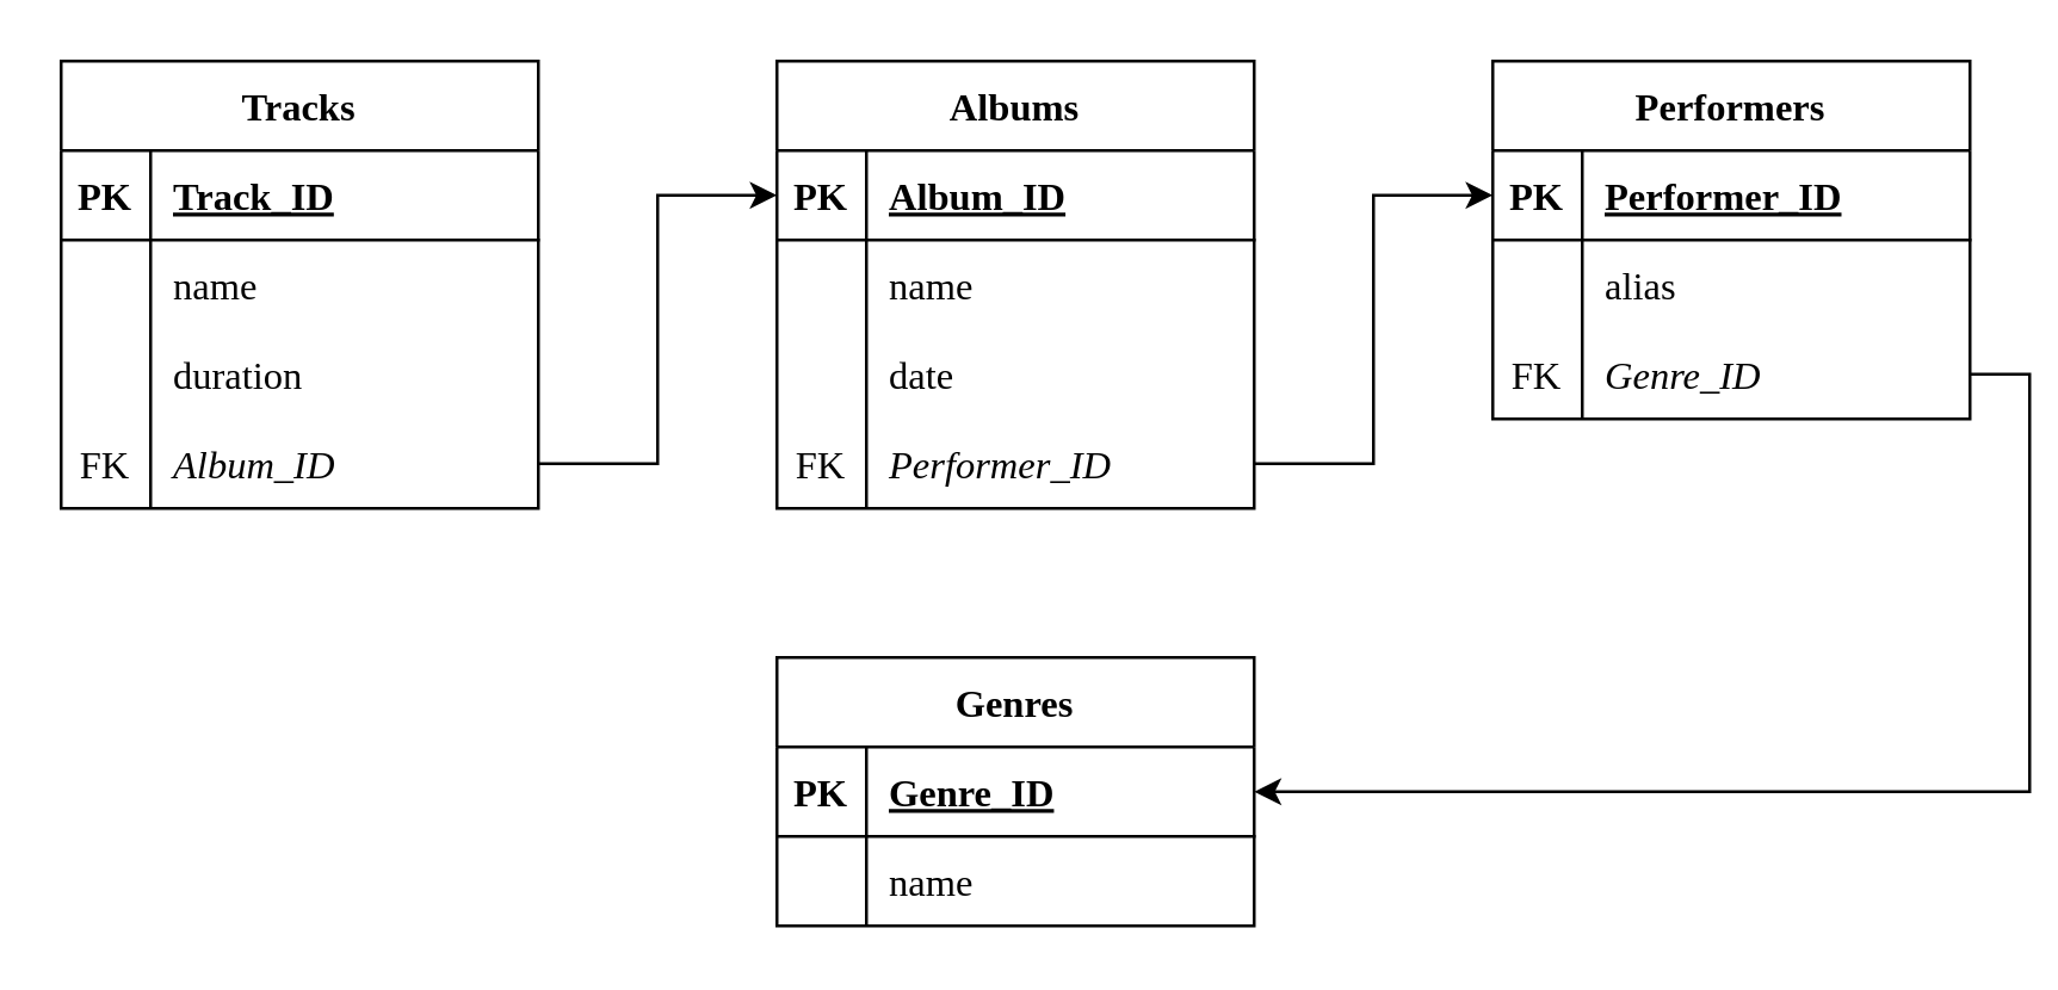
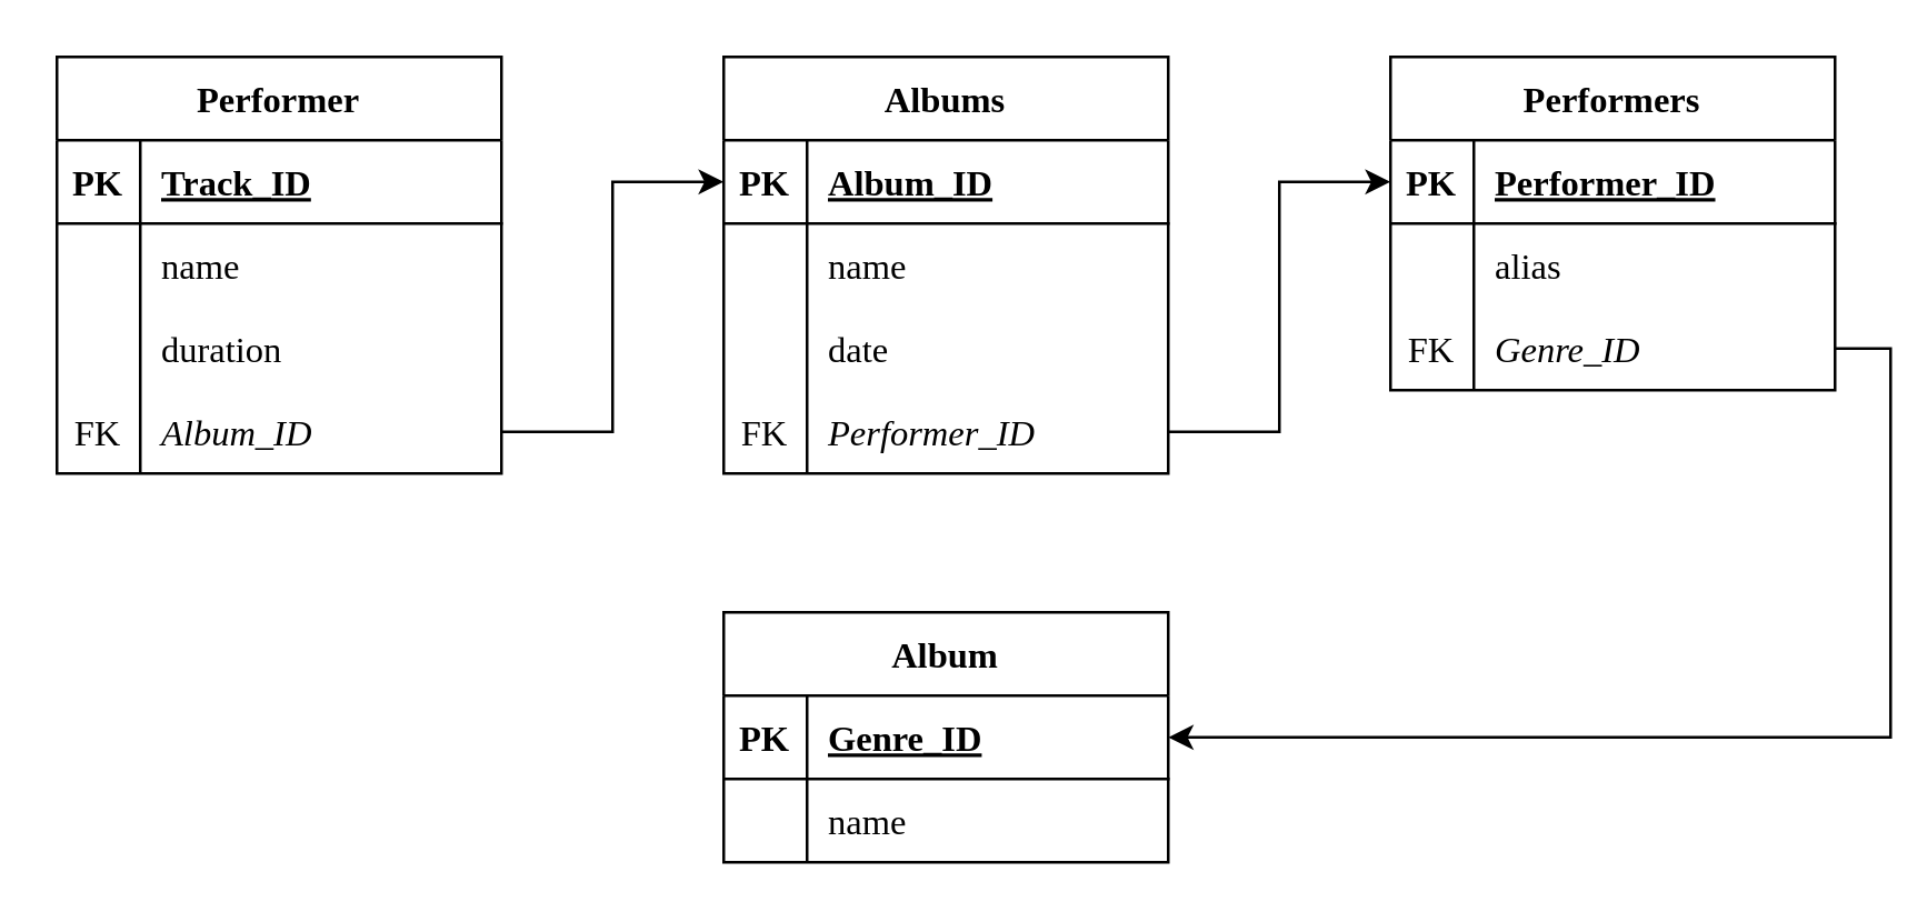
  <mxCell id="0" />
  <mxCell id="1" parent="0" />
  <mxCell id="2" value="Albums" style="shape=table;startSize=30;container=1;collapsible=1;childLayout=tableLayout;fixedRows=1;rowLines=0;fontStyle=1;align=center;resizeLast=1;fontFamily=Verdana;fontSize=13;" parent="1" vertex="1"><mxGeometry x="260" y="20" width="160" height="150" as="geometry" /></mxCell>
  <mxCell id="3" value="" style="shape=tableRow;horizontal=0;startSize=0;swimlaneHead=0;swimlaneBody=0;fillColor=none;collapsible=0;dropTarget=0;points=[[0,0.5],[1,0.5]];portConstraint=eastwest;top=0;left=0;right=0;bottom=1;fontFamily=Verdana;fontSize=13;" parent="2" vertex="1"><mxGeometry y="30" width="160" height="30" as="geometry" /></mxCell>
  <mxCell id="4" value="PK" style="shape=partialRectangle;connectable=0;fillColor=none;top=0;left=0;bottom=0;right=0;fontStyle=1;overflow=hidden;fontFamily=Verdana;fontSize=13;" parent="3" vertex="1"><mxGeometry width="30" height="30" as="geometry"><mxRectangle width="30" height="30" as="alternateBounds" /></mxGeometry></mxCell>
  <mxCell id="5" value="Album_ID" style="shape=partialRectangle;connectable=0;fillColor=none;top=0;left=0;bottom=0;right=0;align=left;spacingLeft=6;fontStyle=5;overflow=hidden;fontFamily=Verdana;fontSize=13;" parent="3" vertex="1"><mxGeometry x="30" width="130" height="30" as="geometry"><mxRectangle width="130" height="30" as="alternateBounds" /></mxGeometry></mxCell>
  <mxCell id="6" value="" style="shape=tableRow;horizontal=0;startSize=0;swimlaneHead=0;swimlaneBody=0;fillColor=none;collapsible=0;dropTarget=0;points=[[0,0.5],[1,0.5]];portConstraint=eastwest;top=0;left=0;right=0;bottom=0;fontFamily=Verdana;fontSize=13;" parent="2" vertex="1"><mxGeometry y="60" width="160" height="30" as="geometry" /></mxCell>
  <mxCell id="7" value="" style="shape=partialRectangle;connectable=0;fillColor=none;top=0;left=0;bottom=0;right=0;editable=1;overflow=hidden;fontFamily=Verdana;fontSize=13;" parent="6" vertex="1"><mxGeometry width="30" height="30" as="geometry"><mxRectangle width="30" height="30" as="alternateBounds" /></mxGeometry></mxCell>
  <mxCell id="8" value="name" style="shape=partialRectangle;connectable=0;fillColor=none;top=0;left=0;bottom=0;right=0;align=left;spacingLeft=6;overflow=hidden;fontFamily=Verdana;fontSize=13;" parent="6" vertex="1"><mxGeometry x="30" width="130" height="30" as="geometry"><mxRectangle width="130" height="30" as="alternateBounds" /></mxGeometry></mxCell>
  <mxCell id="9" value="" style="shape=tableRow;horizontal=0;startSize=0;swimlaneHead=0;swimlaneBody=0;fillColor=none;collapsible=0;dropTarget=0;points=[[0,0.5],[1,0.5]];portConstraint=eastwest;top=0;left=0;right=0;bottom=0;fontFamily=Verdana;fontSize=13;" parent="2" vertex="1"><mxGeometry y="90" width="160" height="30" as="geometry" /></mxCell>
  <mxCell id="10" value="" style="shape=partialRectangle;connectable=0;fillColor=none;top=0;left=0;bottom=0;right=0;editable=1;overflow=hidden;fontFamily=Verdana;fontSize=13;" parent="9" vertex="1"><mxGeometry width="30" height="30" as="geometry"><mxRectangle width="30" height="30" as="alternateBounds" /></mxGeometry></mxCell>
  <mxCell id="11" value="date" style="shape=partialRectangle;connectable=0;fillColor=none;top=0;left=0;bottom=0;right=0;align=left;spacingLeft=6;overflow=hidden;fontFamily=Verdana;fontSize=13;" parent="9" vertex="1"><mxGeometry x="30" width="130" height="30" as="geometry"><mxRectangle width="130" height="30" as="alternateBounds" /></mxGeometry></mxCell>
  <mxCell id="12" value="" style="shape=tableRow;horizontal=0;startSize=0;swimlaneHead=0;swimlaneBody=0;fillColor=none;collapsible=0;dropTarget=0;points=[[0,0.5],[1,0.5]];portConstraint=eastwest;top=0;left=0;right=0;bottom=0;fontFamily=Verdana;fontSize=13;" parent="2" vertex="1"><mxGeometry y="120" width="160" height="30" as="geometry" /></mxCell>
  <mxCell id="13" value="FK" style="shape=partialRectangle;connectable=0;fillColor=none;top=0;left=0;bottom=0;right=0;editable=1;overflow=hidden;fontFamily=Verdana;fontSize=13;" parent="12" vertex="1"><mxGeometry width="30" height="30" as="geometry"><mxRectangle width="30" height="30" as="alternateBounds" /></mxGeometry></mxCell>
  <mxCell id="14" value="Performer_ID" style="shape=partialRectangle;connectable=0;fillColor=none;top=0;left=0;bottom=0;right=0;align=left;spacingLeft=6;overflow=hidden;fontFamily=Verdana;fontStyle=2;fontSize=13;" parent="12" vertex="1"><mxGeometry x="30" width="130" height="30" as="geometry"><mxRectangle width="130" height="30" as="alternateBounds" /></mxGeometry></mxCell>
- <mxCell id="15" value="Genres" style="shape=table;startSize=30;container=1;collapsible=1;childLayout=tableLayout;fixedRows=1;rowLines=0;fontStyle=1;align=center;resizeLast=1;fontFamily=Verdana;fontSize=13;" parent="1" vertex="1"><mxGeometry x="260" y="220" width="160" height="90" as="geometry" /></mxCell>
+ <mxCell id="15" value="Album" style="shape=table;startSize=30;container=1;collapsible=1;childLayout=tableLayout;fixedRows=1;rowLines=0;fontStyle=1;align=center;resizeLast=1;fontFamily=Verdana;fontSize=13;" parent="1" vertex="1"><mxGeometry x="260" y="220" width="160" height="90" as="geometry" /></mxCell>
  <mxCell id="16" value="" style="shape=tableRow;horizontal=0;startSize=0;swimlaneHead=0;swimlaneBody=0;fillColor=none;collapsible=0;dropTarget=0;points=[[0,0.5],[1,0.5]];portConstraint=eastwest;top=0;left=0;right=0;bottom=1;fontFamily=Verdana;fontSize=13;" parent="15" vertex="1"><mxGeometry y="30" width="160" height="30" as="geometry" /></mxCell>
  <mxCell id="17" value="PK" style="shape=partialRectangle;connectable=0;fillColor=none;top=0;left=0;bottom=0;right=0;fontStyle=1;overflow=hidden;fontFamily=Verdana;fontSize=13;" parent="16" vertex="1"><mxGeometry width="30" height="30" as="geometry"><mxRectangle width="30" height="30" as="alternateBounds" /></mxGeometry></mxCell>
  <mxCell id="18" value="Genre_ID" style="shape=partialRectangle;connectable=0;fillColor=none;top=0;left=0;bottom=0;right=0;align=left;spacingLeft=6;fontStyle=5;overflow=hidden;fontFamily=Verdana;fontSize=13;" parent="16" vertex="1"><mxGeometry x="30" width="130" height="30" as="geometry"><mxRectangle width="130" height="30" as="alternateBounds" /></mxGeometry></mxCell>
  <mxCell id="19" value="" style="shape=tableRow;horizontal=0;startSize=0;swimlaneHead=0;swimlaneBody=0;fillColor=none;collapsible=0;dropTarget=0;points=[[0,0.5],[1,0.5]];portConstraint=eastwest;top=0;left=0;right=0;bottom=0;fontFamily=Verdana;fontSize=13;" parent="15" vertex="1"><mxGeometry y="60" width="160" height="30" as="geometry" /></mxCell>
  <mxCell id="20" value="" style="shape=partialRectangle;connectable=0;fillColor=none;top=0;left=0;bottom=0;right=0;editable=1;overflow=hidden;fontFamily=Verdana;fontSize=13;" parent="19" vertex="1"><mxGeometry width="30" height="30" as="geometry"><mxRectangle width="30" height="30" as="alternateBounds" /></mxGeometry></mxCell>
  <mxCell id="21" value="name" style="shape=partialRectangle;connectable=0;fillColor=none;top=0;left=0;bottom=0;right=0;align=left;spacingLeft=6;overflow=hidden;fontFamily=Verdana;fontSize=13;" parent="19" vertex="1"><mxGeometry x="30" width="130" height="30" as="geometry"><mxRectangle width="130" height="30" as="alternateBounds" /></mxGeometry></mxCell>
  <mxCell id="22" value="Performers" style="shape=table;startSize=30;container=1;collapsible=1;childLayout=tableLayout;fixedRows=1;rowLines=0;fontStyle=1;align=center;resizeLast=1;fontFamily=Verdana;fontSize=13;" parent="1" vertex="1"><mxGeometry x="500" y="20" width="160" height="120" as="geometry" /></mxCell>
  <mxCell id="23" value="" style="shape=tableRow;horizontal=0;startSize=0;swimlaneHead=0;swimlaneBody=0;fillColor=none;collapsible=0;dropTarget=0;points=[[0,0.5],[1,0.5]];portConstraint=eastwest;top=0;left=0;right=0;bottom=1;fontFamily=Verdana;fontSize=13;" parent="22" vertex="1"><mxGeometry y="30" width="160" height="30" as="geometry" /></mxCell>
  <mxCell id="24" value="PK" style="shape=partialRectangle;connectable=0;fillColor=none;top=0;left=0;bottom=0;right=0;fontStyle=1;overflow=hidden;fontFamily=Verdana;fontSize=13;" parent="23" vertex="1"><mxGeometry width="30" height="30" as="geometry"><mxRectangle width="30" height="30" as="alternateBounds" /></mxGeometry></mxCell>
  <mxCell id="25" value="Performer_ID" style="shape=partialRectangle;connectable=0;fillColor=none;top=0;left=0;bottom=0;right=0;align=left;spacingLeft=6;fontStyle=5;overflow=hidden;fontFamily=Verdana;fontSize=13;" parent="23" vertex="1"><mxGeometry x="30" width="130" height="30" as="geometry"><mxRectangle width="130" height="30" as="alternateBounds" /></mxGeometry></mxCell>
  <mxCell id="26" value="" style="shape=tableRow;horizontal=0;startSize=0;swimlaneHead=0;swimlaneBody=0;fillColor=none;collapsible=0;dropTarget=0;points=[[0,0.5],[1,0.5]];portConstraint=eastwest;top=0;left=0;right=0;bottom=0;fontFamily=Verdana;fontSize=13;" parent="22" vertex="1"><mxGeometry y="60" width="160" height="30" as="geometry" /></mxCell>
  <mxCell id="27" value="" style="shape=partialRectangle;connectable=0;fillColor=none;top=0;left=0;bottom=0;right=0;editable=1;overflow=hidden;fontFamily=Verdana;fontSize=13;" parent="26" vertex="1"><mxGeometry width="30" height="30" as="geometry"><mxRectangle width="30" height="30" as="alternateBounds" /></mxGeometry></mxCell>
  <mxCell id="28" value="alias" style="shape=partialRectangle;connectable=0;fillColor=none;top=0;left=0;bottom=0;right=0;align=left;spacingLeft=6;overflow=hidden;fontFamily=Verdana;fontSize=13;" parent="26" vertex="1"><mxGeometry x="30" width="130" height="30" as="geometry"><mxRectangle width="130" height="30" as="alternateBounds" /></mxGeometry></mxCell>
  <mxCell id="29" value="" style="shape=tableRow;horizontal=0;startSize=0;swimlaneHead=0;swimlaneBody=0;fillColor=none;collapsible=0;dropTarget=0;points=[[0,0.5],[1,0.5]];portConstraint=eastwest;top=0;left=0;right=0;bottom=0;fontFamily=Verdana;fontSize=13;" parent="22" vertex="1"><mxGeometry y="90" width="160" height="30" as="geometry" /></mxCell>
  <mxCell id="30" value="FK" style="shape=partialRectangle;connectable=0;fillColor=none;top=0;left=0;bottom=0;right=0;editable=1;overflow=hidden;fontFamily=Verdana;fontStyle=0;fontSize=13;" parent="29" vertex="1"><mxGeometry width="30" height="30" as="geometry"><mxRectangle width="30" height="30" as="alternateBounds" /></mxGeometry></mxCell>
  <mxCell id="31" value="Genre_ID" style="shape=partialRectangle;connectable=0;fillColor=none;top=0;left=0;bottom=0;right=0;align=left;spacingLeft=6;overflow=hidden;fontFamily=Verdana;fontStyle=2;fontSize=13;" parent="29" vertex="1"><mxGeometry x="30" width="130" height="30" as="geometry"><mxRectangle width="130" height="30" as="alternateBounds" /></mxGeometry></mxCell>
- <mxCell id="32" value="Tracks" style="shape=table;startSize=30;container=1;collapsible=1;childLayout=tableLayout;fixedRows=1;rowLines=0;fontStyle=1;align=center;resizeLast=1;fontFamily=Verdana;fontSize=13;" parent="1" vertex="1"><mxGeometry x="20" y="20" width="160" height="150" as="geometry" /></mxCell>
+ <mxCell id="32" value="Performer" style="shape=table;startSize=30;container=1;collapsible=1;childLayout=tableLayout;fixedRows=1;rowLines=0;fontStyle=1;align=center;resizeLast=1;fontFamily=Verdana;fontSize=13;" parent="1" vertex="1"><mxGeometry x="20" y="20" width="160" height="150" as="geometry" /></mxCell>
  <mxCell id="33" value="" style="shape=tableRow;horizontal=0;startSize=0;swimlaneHead=0;swimlaneBody=0;fillColor=none;collapsible=0;dropTarget=0;points=[[0,0.5],[1,0.5]];portConstraint=eastwest;top=0;left=0;right=0;bottom=1;fontFamily=Verdana;fontSize=13;" parent="32" vertex="1"><mxGeometry y="30" width="160" height="30" as="geometry" /></mxCell>
  <mxCell id="34" value="PK" style="shape=partialRectangle;connectable=0;fillColor=none;top=0;left=0;bottom=0;right=0;fontStyle=1;overflow=hidden;fontFamily=Verdana;fontSize=13;" parent="33" vertex="1"><mxGeometry width="30" height="30" as="geometry"><mxRectangle width="30" height="30" as="alternateBounds" /></mxGeometry></mxCell>
  <mxCell id="35" value="Track_ID" style="shape=partialRectangle;connectable=0;fillColor=none;top=0;left=0;bottom=0;right=0;align=left;spacingLeft=6;fontStyle=5;overflow=hidden;fontFamily=Verdana;fontSize=13;" parent="33" vertex="1"><mxGeometry x="30" width="130" height="30" as="geometry"><mxRectangle width="130" height="30" as="alternateBounds" /></mxGeometry></mxCell>
  <mxCell id="36" value="" style="shape=tableRow;horizontal=0;startSize=0;swimlaneHead=0;swimlaneBody=0;fillColor=none;collapsible=0;dropTarget=0;points=[[0,0.5],[1,0.5]];portConstraint=eastwest;top=0;left=0;right=0;bottom=0;fontFamily=Verdana;fontSize=13;" parent="32" vertex="1"><mxGeometry y="60" width="160" height="30" as="geometry" /></mxCell>
  <mxCell id="37" value="" style="shape=partialRectangle;connectable=0;fillColor=none;top=0;left=0;bottom=0;right=0;editable=1;overflow=hidden;fontFamily=Verdana;fontSize=13;" parent="36" vertex="1"><mxGeometry width="30" height="30" as="geometry"><mxRectangle width="30" height="30" as="alternateBounds" /></mxGeometry></mxCell>
  <mxCell id="38" value="name" style="shape=partialRectangle;connectable=0;fillColor=none;top=0;left=0;bottom=0;right=0;align=left;spacingLeft=6;overflow=hidden;fontFamily=Verdana;fontSize=13;" parent="36" vertex="1"><mxGeometry x="30" width="130" height="30" as="geometry"><mxRectangle width="130" height="30" as="alternateBounds" /></mxGeometry></mxCell>
  <mxCell id="39" value="" style="shape=tableRow;horizontal=0;startSize=0;swimlaneHead=0;swimlaneBody=0;fillColor=none;collapsible=0;dropTarget=0;points=[[0,0.5],[1,0.5]];portConstraint=eastwest;top=0;left=0;right=0;bottom=0;fontFamily=Verdana;fontSize=13;" parent="32" vertex="1"><mxGeometry y="90" width="160" height="30" as="geometry" /></mxCell>
  <mxCell id="40" value="" style="shape=partialRectangle;connectable=0;fillColor=none;top=0;left=0;bottom=0;right=0;editable=1;overflow=hidden;fontFamily=Verdana;fontSize=13;" parent="39" vertex="1"><mxGeometry width="30" height="30" as="geometry"><mxRectangle width="30" height="30" as="alternateBounds" /></mxGeometry></mxCell>
  <mxCell id="41" value="duration" style="shape=partialRectangle;connectable=0;fillColor=none;top=0;left=0;bottom=0;right=0;align=left;spacingLeft=6;overflow=hidden;fontFamily=Verdana;fontSize=13;" parent="39" vertex="1"><mxGeometry x="30" width="130" height="30" as="geometry"><mxRectangle width="130" height="30" as="alternateBounds" /></mxGeometry></mxCell>
  <mxCell id="42" value="" style="shape=tableRow;horizontal=0;startSize=0;swimlaneHead=0;swimlaneBody=0;fillColor=none;collapsible=0;dropTarget=0;points=[[0,0.5],[1,0.5]];portConstraint=eastwest;top=0;left=0;right=0;bottom=0;fontFamily=Verdana;fontSize=13;" parent="32" vertex="1"><mxGeometry y="120" width="160" height="30" as="geometry" /></mxCell>
  <mxCell id="43" value="FK" style="shape=partialRectangle;connectable=0;fillColor=none;top=0;left=0;bottom=0;right=0;editable=1;overflow=hidden;fontFamily=Verdana;fontSize=13;" parent="42" vertex="1"><mxGeometry width="30" height="30" as="geometry"><mxRectangle width="30" height="30" as="alternateBounds" /></mxGeometry></mxCell>
  <mxCell id="44" value="Album_ID" style="shape=partialRectangle;connectable=0;fillColor=none;top=0;left=0;bottom=0;right=0;align=left;spacingLeft=6;overflow=hidden;fontFamily=Verdana;fontStyle=2;fontSize=13;" parent="42" vertex="1"><mxGeometry x="30" width="130" height="30" as="geometry"><mxRectangle width="130" height="30" as="alternateBounds" /></mxGeometry></mxCell>
  <mxCell id="45" style="edgeStyle=orthogonalEdgeStyle;rounded=0;orthogonalLoop=1;jettySize=auto;html=1;exitX=1;exitY=0.5;exitDx=0;exitDy=0;entryX=0;entryY=0.5;entryDx=0;entryDy=0;fontFamily=Verdana;fontSize=13;" parent="1" source="42" target="3" edge="1"><mxGeometry relative="1" as="geometry" /></mxCell>
  <mxCell id="46" style="edgeStyle=orthogonalEdgeStyle;rounded=0;orthogonalLoop=1;jettySize=auto;html=1;exitX=1;exitY=0.5;exitDx=0;exitDy=0;entryX=0;entryY=0.5;entryDx=0;entryDy=0;fontFamily=Verdana;fontSize=13;" parent="1" source="12" target="23" edge="1"><mxGeometry relative="1" as="geometry" /></mxCell>
  <mxCell id="47" style="edgeStyle=orthogonalEdgeStyle;rounded=0;orthogonalLoop=1;jettySize=auto;html=1;exitX=1;exitY=0.5;exitDx=0;exitDy=0;entryX=1;entryY=0.5;entryDx=0;entryDy=0;fontFamily=Verdana;fontSize=13;" parent="1" source="29" target="16" edge="1"><mxGeometry relative="1" as="geometry" /></mxCell>
